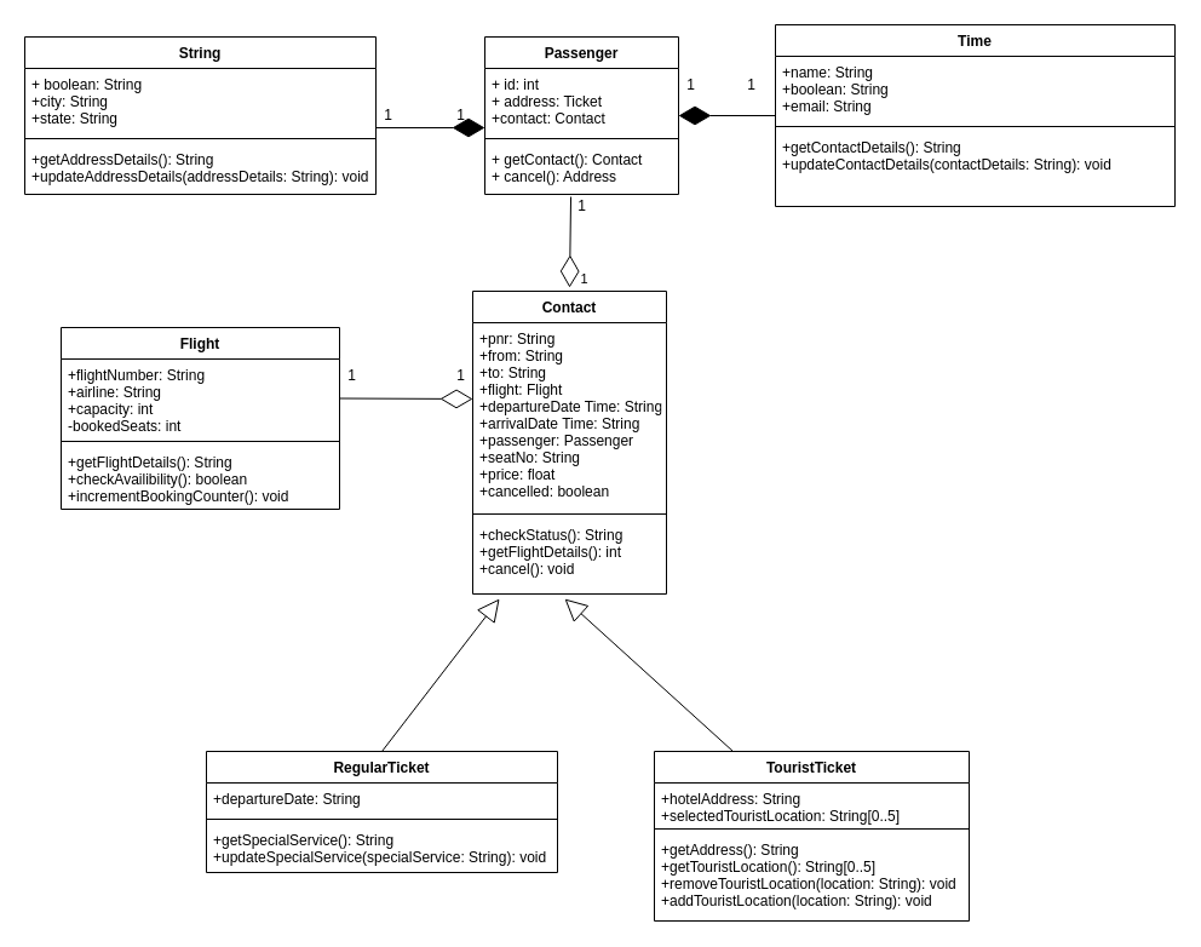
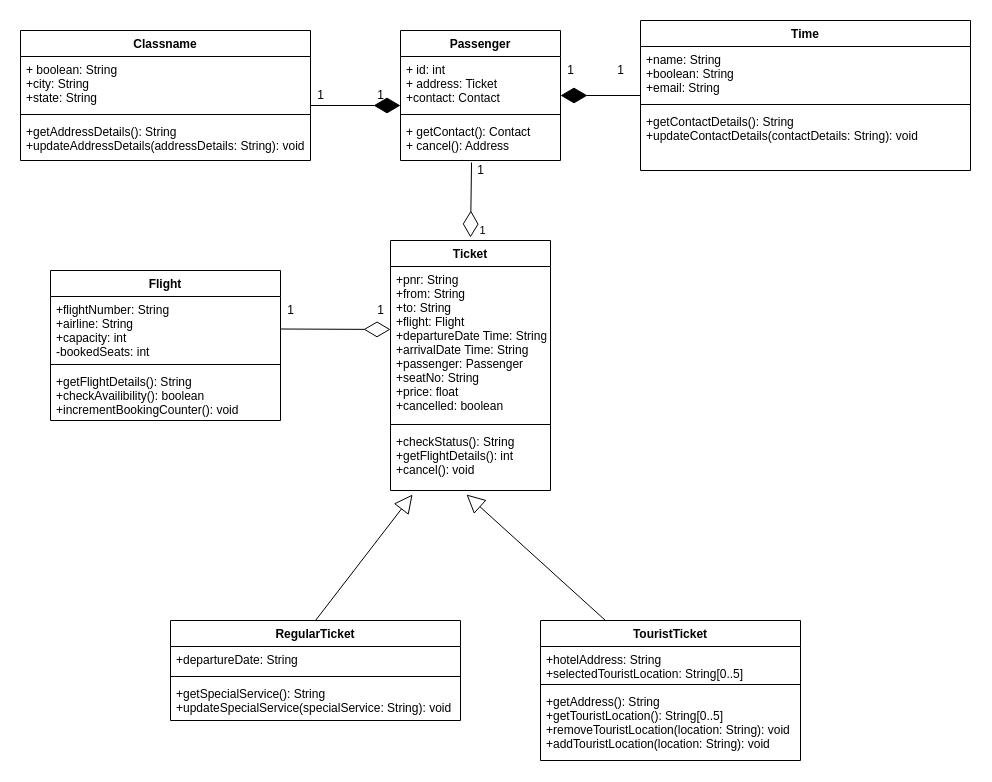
  <mxCell id="0" />
  <mxCell id="1" parent="0" />
  <mxCell id="2" value="Passenger" style="swimlane;fontStyle=1;align=center;verticalAlign=top;childLayout=stackLayout;horizontal=1;startSize=26;horizontalStack=0;resizeParent=1;resizeParentMax=0;resizeLast=0;collapsible=1;marginBottom=0;" vertex="1" parent="1"><mxGeometry x="400" y="30" width="160" height="130" as="geometry" /></mxCell>
  <mxCell id="3" value="+ id: int&#10;+ address: Ticket&#10;+contact: Contact" style="text;strokeColor=none;fillColor=none;align=left;verticalAlign=top;spacingLeft=4;spacingRight=4;overflow=hidden;rotatable=0;points=[[0,0.5],[1,0.5]];portConstraint=eastwest;" vertex="1" parent="2"><mxGeometry y="26" width="160" height="54" as="geometry" /></mxCell>
  <mxCell id="4" value="" style="line;strokeWidth=1;fillColor=none;align=left;verticalAlign=middle;spacingTop=-1;spacingLeft=3;spacingRight=3;rotatable=0;labelPosition=right;points=[];portConstraint=eastwest;" vertex="1" parent="2"><mxGeometry y="80" width="160" height="8" as="geometry" /></mxCell>
  <mxCell id="5" value="+ getContact(): Contact&#10;+ cancel(): Address" style="text;strokeColor=none;fillColor=none;align=left;verticalAlign=top;spacingLeft=4;spacingRight=4;overflow=hidden;rotatable=0;points=[[0,0.5],[1,0.5]];portConstraint=eastwest;" vertex="1" parent="2"><mxGeometry y="88" width="160" height="42" as="geometry" /></mxCell>
  <mxCell id="6" value="Time" style="swimlane;fontStyle=1;align=center;verticalAlign=top;childLayout=stackLayout;horizontal=1;startSize=26;horizontalStack=0;resizeParent=1;resizeParentMax=0;resizeLast=0;collapsible=1;marginBottom=0;" vertex="1" parent="1"><mxGeometry x="640" y="20" width="330" height="150" as="geometry" /></mxCell>
  <mxCell id="7" value="+name: String&#10;+boolean: String&#10;+email: String" style="text;strokeColor=none;fillColor=none;align=left;verticalAlign=top;spacingLeft=4;spacingRight=4;overflow=hidden;rotatable=0;points=[[0,0.5],[1,0.5]];portConstraint=eastwest;" vertex="1" parent="6"><mxGeometry y="26" width="330" height="54" as="geometry" /></mxCell>
  <mxCell id="8" value="" style="line;strokeWidth=1;fillColor=none;align=left;verticalAlign=middle;spacingTop=-1;spacingLeft=3;spacingRight=3;rotatable=0;labelPosition=right;points=[];portConstraint=eastwest;" vertex="1" parent="6"><mxGeometry y="80" width="330" height="8" as="geometry" /></mxCell>
  <mxCell id="9" value="+getContactDetails(): String&#10;+updateContactDetails(contactDetails: String): void" style="text;strokeColor=none;fillColor=none;align=left;verticalAlign=top;spacingLeft=4;spacingRight=4;overflow=hidden;rotatable=0;points=[[0,0.5],[1,0.5]];portConstraint=eastwest;" vertex="1" parent="6"><mxGeometry y="88" width="330" height="62" as="geometry" /></mxCell>
- <mxCell id="10" value="String" style="swimlane;fontStyle=1;align=center;verticalAlign=top;childLayout=stackLayout;horizontal=1;startSize=26;horizontalStack=0;resizeParent=1;resizeParentMax=0;resizeLast=0;collapsible=1;marginBottom=0;" vertex="1" parent="1"><mxGeometry x="20" y="30" width="290" height="130" as="geometry" /></mxCell>
+ <mxCell id="10" value="Classname" style="swimlane;fontStyle=1;align=center;verticalAlign=top;childLayout=stackLayout;horizontal=1;startSize=26;horizontalStack=0;resizeParent=1;resizeParentMax=0;resizeLast=0;collapsible=1;marginBottom=0;" vertex="1" parent="1"><mxGeometry x="20" y="30" width="290" height="130" as="geometry" /></mxCell>
  <mxCell id="11" value="+ boolean: String&#10;+city: String&#10;+state: String" style="text;strokeColor=none;fillColor=none;align=left;verticalAlign=top;spacingLeft=4;spacingRight=4;overflow=hidden;rotatable=0;points=[[0,0.5],[1,0.5]];portConstraint=eastwest;" vertex="1" parent="10"><mxGeometry y="26" width="290" height="54" as="geometry" /></mxCell>
  <mxCell id="12" value="" style="line;strokeWidth=1;fillColor=none;align=left;verticalAlign=middle;spacingTop=-1;spacingLeft=3;spacingRight=3;rotatable=0;labelPosition=right;points=[];portConstraint=eastwest;" vertex="1" parent="10"><mxGeometry y="80" width="290" height="8" as="geometry" /></mxCell>
  <mxCell id="13" value="+getAddressDetails(): String&#10;+updateAddressDetails(addressDetails: String): void" style="text;strokeColor=none;fillColor=none;align=left;verticalAlign=top;spacingLeft=4;spacingRight=4;overflow=hidden;rotatable=0;points=[[0,0.5],[1,0.5]];portConstraint=eastwest;" vertex="1" parent="10"><mxGeometry y="88" width="290" height="42" as="geometry" /></mxCell>
  <mxCell id="14" value="" style="endArrow=diamondThin;endFill=1;endSize=24;html=1;" edge="1" parent="1"><mxGeometry width="160" relative="1" as="geometry"><mxPoint x="310" y="105" as="sourcePoint" /><mxPoint x="400" y="105" as="targetPoint" /></mxGeometry></mxCell>
  <mxCell id="15" value="" style="endArrow=diamondThin;endFill=1;endSize=24;html=1;" edge="1" parent="1"><mxGeometry width="160" relative="1" as="geometry"><mxPoint x="640" y="95" as="sourcePoint" /><mxPoint x="560" y="95" as="targetPoint" /></mxGeometry></mxCell>
  <mxCell id="16" value="1" style="text;html=1;align=center;verticalAlign=middle;resizable=0;points=[];autosize=1;" vertex="1" parent="1"><mxGeometry x="310" y="85" width="20" height="20" as="geometry" /></mxCell>
  <mxCell id="17" value="1" style="text;html=1;align=center;verticalAlign=middle;resizable=0;points=[];autosize=1;" vertex="1" parent="1"><mxGeometry x="370" y="85" width="20" height="20" as="geometry" /></mxCell>
  <mxCell id="18" value="1" style="text;html=1;align=center;verticalAlign=middle;resizable=0;points=[];autosize=1;" vertex="1" parent="1"><mxGeometry x="560" y="60" width="20" height="20" as="geometry" /></mxCell>
  <mxCell id="19" value="1" style="text;html=1;align=center;verticalAlign=middle;resizable=0;points=[];autosize=1;" vertex="1" parent="1"><mxGeometry x="610" y="60" width="20" height="20" as="geometry" /></mxCell>
- <mxCell id="20" value="Contact" style="swimlane;fontStyle=1;align=center;verticalAlign=top;childLayout=stackLayout;horizontal=1;startSize=26;horizontalStack=0;resizeParent=1;resizeParentMax=0;resizeLast=0;collapsible=1;marginBottom=0;" vertex="1" parent="1"><mxGeometry x="390" y="240" width="160" height="250" as="geometry" /></mxCell>
+ <mxCell id="20" value="Ticket" style="swimlane;fontStyle=1;align=center;verticalAlign=top;childLayout=stackLayout;horizontal=1;startSize=26;horizontalStack=0;resizeParent=1;resizeParentMax=0;resizeLast=0;collapsible=1;marginBottom=0;" vertex="1" parent="1"><mxGeometry x="390" y="240" width="160" height="250" as="geometry" /></mxCell>
  <mxCell id="21" value="+pnr: String&#10;+from: String&#10;+to: String&#10;+flight: Flight&#10;+departureDate Time: String&#10;+arrivalDate Time: String&#10;+passenger: Passenger&#10;+seatNo: String&#10;+price: float&#10;+cancelled: boolean" style="text;strokeColor=none;fillColor=none;align=left;verticalAlign=top;spacingLeft=4;spacingRight=4;overflow=hidden;rotatable=0;points=[[0,0.5],[1,0.5]];portConstraint=eastwest;" vertex="1" parent="20"><mxGeometry y="26" width="160" height="154" as="geometry" /></mxCell>
  <mxCell id="22" value="" style="line;strokeWidth=1;fillColor=none;align=left;verticalAlign=middle;spacingTop=-1;spacingLeft=3;spacingRight=3;rotatable=0;labelPosition=right;points=[];portConstraint=eastwest;" vertex="1" parent="20"><mxGeometry y="180" width="160" height="8" as="geometry" /></mxCell>
  <mxCell id="23" value="+checkStatus(): String&#10;+getFlightDetails(): int&#10;+cancel(): void " style="text;strokeColor=none;fillColor=none;align=left;verticalAlign=top;spacingLeft=4;spacingRight=4;overflow=hidden;rotatable=0;points=[[0,0.5],[1,0.5]];portConstraint=eastwest;" vertex="1" parent="20"><mxGeometry y="188" width="160" height="62" as="geometry" /></mxCell>
  <mxCell id="24" value="" style="endArrow=diamondThin;endFill=0;endSize=24;html=1;exitX=0.444;exitY=1.048;exitDx=0;exitDy=0;exitPerimeter=0;" edge="1" parent="1" source="5"><mxGeometry width="160" relative="1" as="geometry"><mxPoint x="140" y="410" as="sourcePoint" /><mxPoint x="470" y="237" as="targetPoint" /></mxGeometry></mxCell>
  <mxCell id="25" value="&lt;br&gt;1" style="edgeLabel;html=1;align=center;verticalAlign=middle;resizable=0;points=[];" vertex="1" connectable="0" parent="24"><mxGeometry x="0.596" y="11" relative="1" as="geometry"><mxPoint as="offset" /></mxGeometry></mxCell>
  <mxCell id="26" value="1" style="text;html=1;align=center;verticalAlign=middle;resizable=0;points=[];autosize=1;" vertex="1" parent="1"><mxGeometry x="470" y="160" width="20" height="20" as="geometry" /></mxCell>
  <mxCell id="27" value="Flight" style="swimlane;fontStyle=1;align=center;verticalAlign=top;childLayout=stackLayout;horizontal=1;startSize=26;horizontalStack=0;resizeParent=1;resizeParentMax=0;resizeLast=0;collapsible=1;marginBottom=0;" vertex="1" parent="1"><mxGeometry x="50" y="270" width="230" height="150" as="geometry" /></mxCell>
  <mxCell id="28" value="+flightNumber: String&#10;+airline: String&#10;+capacity: int&#10;-bookedSeats: int" style="text;strokeColor=none;fillColor=none;align=left;verticalAlign=top;spacingLeft=4;spacingRight=4;overflow=hidden;rotatable=0;points=[[0,0.5],[1,0.5]];portConstraint=eastwest;" vertex="1" parent="27"><mxGeometry y="26" width="230" height="64" as="geometry" /></mxCell>
  <mxCell id="29" value="" style="line;strokeWidth=1;fillColor=none;align=left;verticalAlign=middle;spacingTop=-1;spacingLeft=3;spacingRight=3;rotatable=0;labelPosition=right;points=[];portConstraint=eastwest;" vertex="1" parent="27"><mxGeometry y="90" width="230" height="8" as="geometry" /></mxCell>
  <mxCell id="30" value="+getFlightDetails(): String&#10;+checkAvailibility(): boolean&#10;+incrementBookingCounter(): void" style="text;strokeColor=none;fillColor=none;align=left;verticalAlign=top;spacingLeft=4;spacingRight=4;overflow=hidden;rotatable=0;points=[[0,0.5],[1,0.5]];portConstraint=eastwest;" vertex="1" parent="27"><mxGeometry y="98" width="230" height="52" as="geometry" /></mxCell>
  <mxCell id="31" value="" style="endArrow=diamondThin;endFill=0;endSize=24;html=1;entryX=0;entryY=0.409;entryDx=0;entryDy=0;entryPerimeter=0;" edge="1" parent="1" source="28" target="21"><mxGeometry width="160" relative="1" as="geometry"><mxPoint x="70" y="520" as="sourcePoint" /><mxPoint x="230" y="520" as="targetPoint" /></mxGeometry></mxCell>
  <mxCell id="32" value="1" style="text;html=1;align=center;verticalAlign=middle;resizable=0;points=[];autosize=1;" vertex="1" parent="1"><mxGeometry x="280" y="300" width="20" height="20" as="geometry" /></mxCell>
  <mxCell id="33" value="TouristTicket" style="swimlane;fontStyle=1;align=center;verticalAlign=top;childLayout=stackLayout;horizontal=1;startSize=26;horizontalStack=0;resizeParent=1;resizeParentMax=0;resizeLast=0;collapsible=1;marginBottom=0;" vertex="1" parent="1"><mxGeometry x="540" y="620" width="260" height="140" as="geometry" /></mxCell>
  <mxCell id="34" value="+hotelAddress: String&#10;+selectedTouristLocation: String[0..5]&#10;" style="text;strokeColor=none;fillColor=none;align=left;verticalAlign=top;spacingLeft=4;spacingRight=4;overflow=hidden;rotatable=0;points=[[0,0.5],[1,0.5]];portConstraint=eastwest;" vertex="1" parent="33"><mxGeometry y="26" width="260" height="34" as="geometry" /></mxCell>
  <mxCell id="35" value="" style="line;strokeWidth=1;fillColor=none;align=left;verticalAlign=middle;spacingTop=-1;spacingLeft=3;spacingRight=3;rotatable=0;labelPosition=right;points=[];portConstraint=eastwest;" vertex="1" parent="33"><mxGeometry y="60" width="260" height="8" as="geometry" /></mxCell>
  <mxCell id="36" value="+getAddress(): String&#10;+getTouristLocation(): String[0..5]&#10;+removeTouristLocation(location: String): void&#10;+addTouristLocation(location: String): void" style="text;strokeColor=none;fillColor=none;align=left;verticalAlign=top;spacingLeft=4;spacingRight=4;overflow=hidden;rotatable=0;points=[[0,0.5],[1,0.5]];portConstraint=eastwest;" vertex="1" parent="33"><mxGeometry y="68" width="260" height="72" as="geometry" /></mxCell>
  <mxCell id="37" value="RegularTicket" style="swimlane;fontStyle=1;align=center;verticalAlign=top;childLayout=stackLayout;horizontal=1;startSize=26;horizontalStack=0;resizeParent=1;resizeParentMax=0;resizeLast=0;collapsible=1;marginBottom=0;" vertex="1" parent="1"><mxGeometry x="170" y="620" width="290" height="100" as="geometry" /></mxCell>
  <mxCell id="38" value="+departureDate: String" style="text;strokeColor=none;fillColor=none;align=left;verticalAlign=top;spacingLeft=4;spacingRight=4;overflow=hidden;rotatable=0;points=[[0,0.5],[1,0.5]];portConstraint=eastwest;" vertex="1" parent="37"><mxGeometry y="26" width="290" height="26" as="geometry" /></mxCell>
  <mxCell id="39" value="" style="line;strokeWidth=1;fillColor=none;align=left;verticalAlign=middle;spacingTop=-1;spacingLeft=3;spacingRight=3;rotatable=0;labelPosition=right;points=[];portConstraint=eastwest;" vertex="1" parent="37"><mxGeometry y="52" width="290" height="8" as="geometry" /></mxCell>
  <mxCell id="40" value="+getSpecialService(): String&#10;+updateSpecialService(specialService: String): void" style="text;strokeColor=none;fillColor=none;align=left;verticalAlign=top;spacingLeft=4;spacingRight=4;overflow=hidden;rotatable=0;points=[[0,0.5],[1,0.5]];portConstraint=eastwest;" vertex="1" parent="37"><mxGeometry y="60" width="290" height="40" as="geometry" /></mxCell>
  <mxCell id="41" value="" style="endArrow=block;endSize=16;endFill=0;html=1;exitX=0.5;exitY=0;exitDx=0;exitDy=0;entryX=0.138;entryY=1.065;entryDx=0;entryDy=0;entryPerimeter=0;" edge="1" parent="1" source="37" target="23"><mxGeometry width="160" relative="1" as="geometry"><mxPoint x="190" y="590" as="sourcePoint" /><mxPoint x="350" y="590" as="targetPoint" /></mxGeometry></mxCell>
  <mxCell id="42" value="" style="endArrow=block;endSize=16;endFill=0;html=1;entryX=0.475;entryY=1.065;entryDx=0;entryDy=0;entryPerimeter=0;exitX=0.25;exitY=0;exitDx=0;exitDy=0;" edge="1" parent="1" source="33" target="23"><mxGeometry width="160" relative="1" as="geometry"><mxPoint x="640" y="630" as="sourcePoint" /><mxPoint x="500" y="720" as="targetPoint" /></mxGeometry></mxCell>
  <mxCell id="43" value="1" style="text;html=1;align=center;verticalAlign=middle;resizable=0;points=[];autosize=1;" vertex="1" parent="1"><mxGeometry x="370" y="300" width="20" height="20" as="geometry" /></mxCell>
